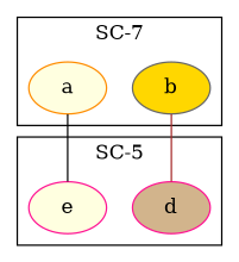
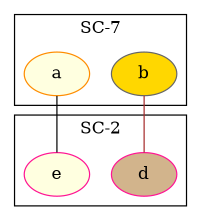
  graph {
    splines=line
    node [color=deeppink fillcolor=lightyellow style=filled]
    d [fillcolor=tan]
    e
    a [color=darkorange]
    b [color=gray40 fillcolor=gold]
    subgraph cluster_1 {
-     label="SC-5"
+     label="SC-2"
      d
      e
    }
    subgraph cluster_2 {
      label="SC-7"
      a
      b
    }
    a -- e [color=black]
    b -- d [color=brown]
  }
